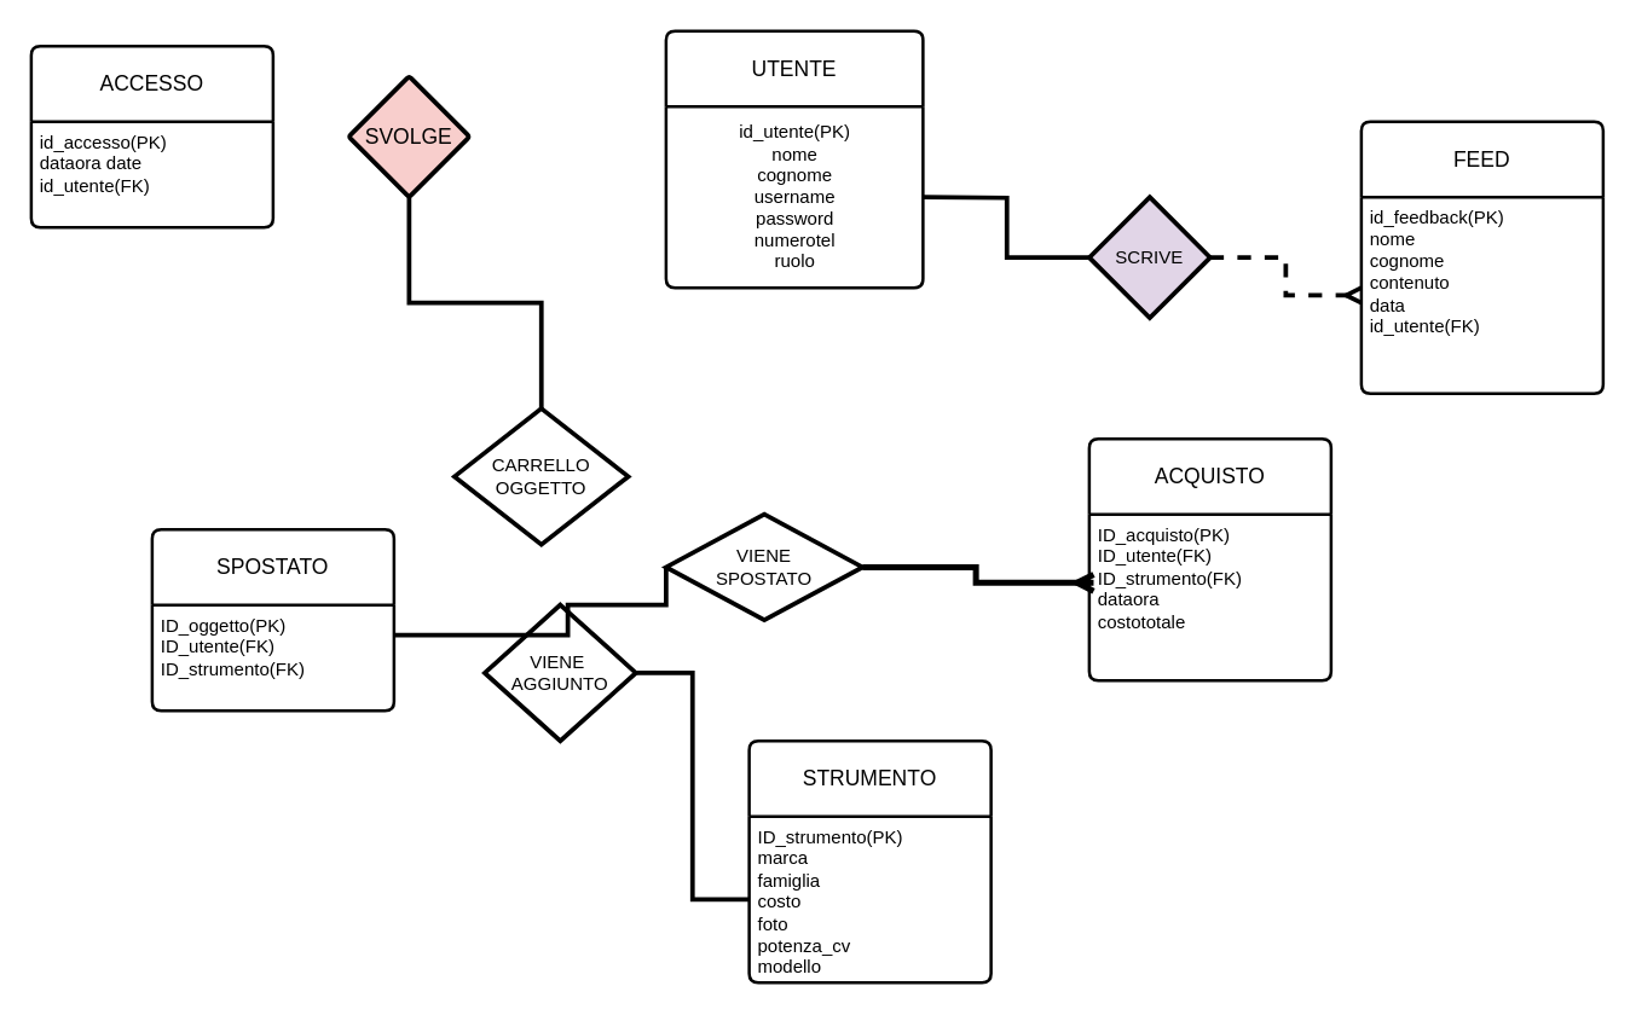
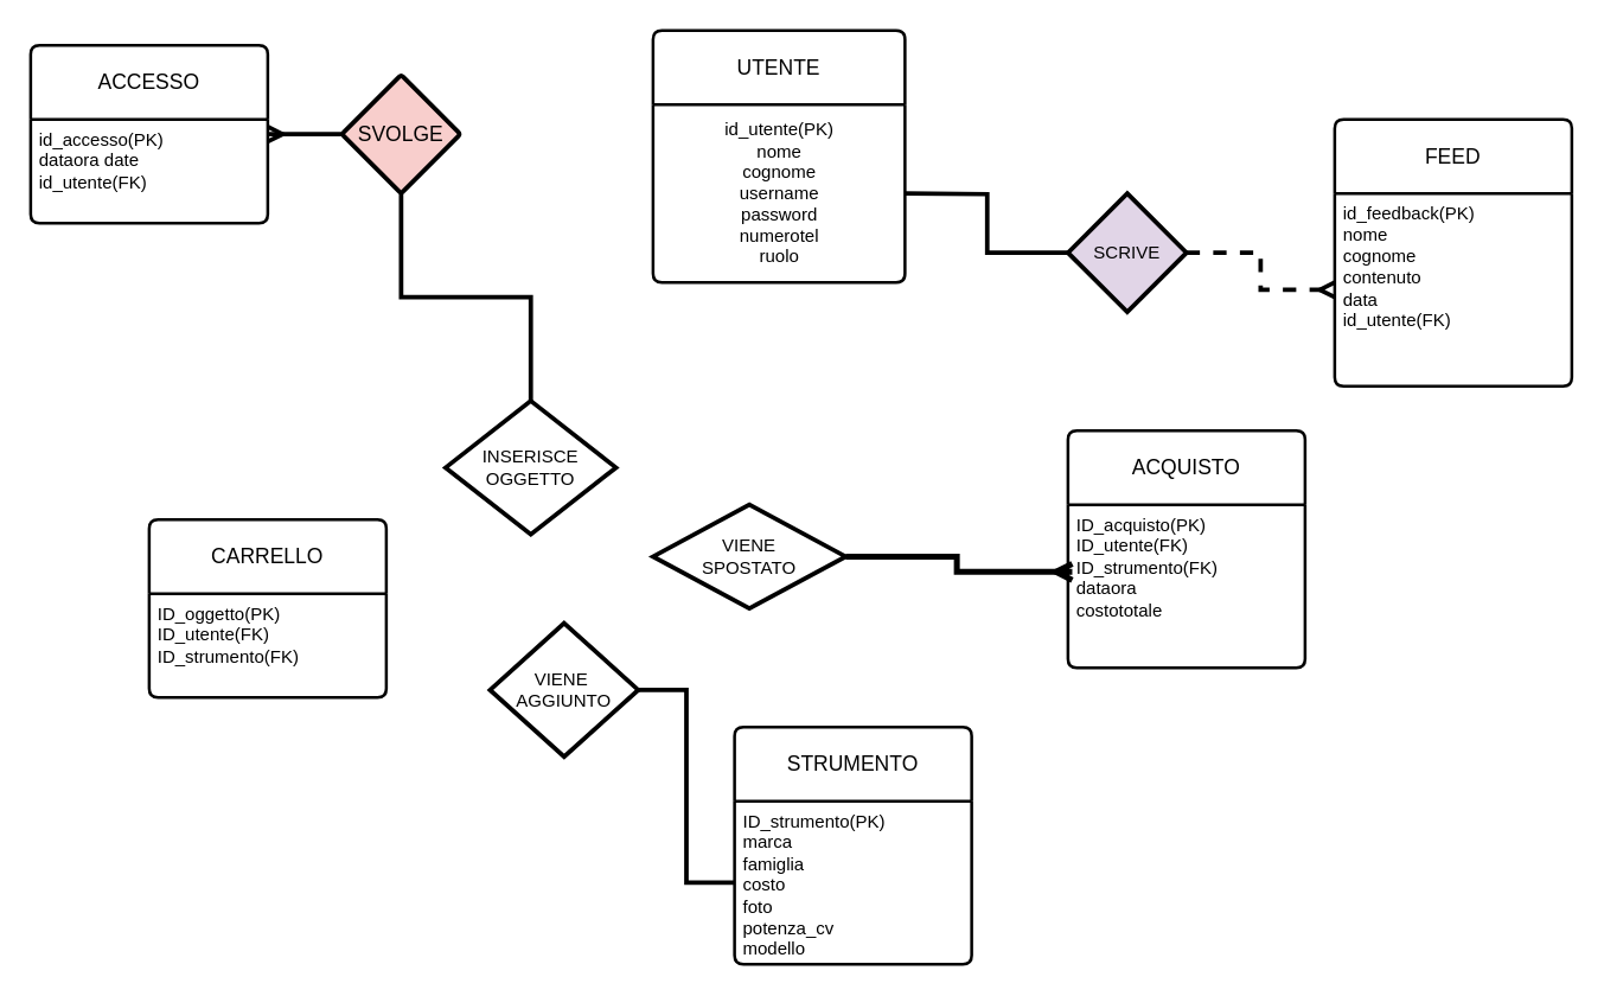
  <mxCell id="0" />
  <mxCell id="1" parent="0" />
+ <mxCell id="2" value="" style="edgeStyle=orthogonalEdgeStyle;rounded=0;orthogonalLoop=1;jettySize=auto;html=1;endArrow=none;endFill=0;strokeWidth=3;startArrow=ERmany;startFill=0;" edge="1" parent="1" source="3" target="16"><mxGeometry relative="1" as="geometry" /></mxCell>
  <mxCell id="3" value="ACCESSO" style="swimlane;childLayout=stackLayout;horizontal=1;startSize=50;horizontalStack=0;rounded=1;fontSize=14;fontStyle=0;strokeWidth=2;resizeParent=0;resizeLast=1;shadow=0;dashed=0;align=center;arcSize=4;whiteSpace=wrap;html=1;" vertex="1" parent="1"><mxGeometry x="20" y="30" width="160" height="120" as="geometry" /></mxCell>
  <mxCell id="4" value="id_accesso(PK)&lt;div&gt;dataora date&lt;/div&gt;&lt;div&gt;id_utente(FK)&lt;/div&gt;" style="align=left;strokeColor=none;fillColor=none;spacingLeft=4;fontSize=12;verticalAlign=top;resizable=0;rotatable=0;part=1;html=1;" vertex="1" parent="3"><mxGeometry y="50" width="160" height="70" as="geometry" /></mxCell>
  <mxCell id="5" value="UTENTE" style="swimlane;childLayout=stackLayout;horizontal=1;startSize=50;horizontalStack=0;rounded=1;fontSize=14;fontStyle=0;strokeWidth=2;resizeParent=0;resizeLast=1;shadow=0;dashed=0;align=center;arcSize=4;whiteSpace=wrap;html=1;" vertex="1" parent="1"><mxGeometry x="440" y="20" width="170" height="170" as="geometry" /></mxCell>
  <mxCell id="6" value="id_utente(PK)&lt;div&gt;nome&lt;/div&gt;&lt;div&gt;cognome&lt;/div&gt;&lt;div&gt;username&lt;/div&gt;&lt;div&gt;password&lt;/div&gt;&lt;div&gt;numerotel&lt;/div&gt;&lt;div&gt;ruolo&lt;/div&gt;" style="text;html=1;align=center;verticalAlign=middle;resizable=0;points=[];autosize=1;strokeColor=none;fillColor=none;" vertex="1" parent="5"><mxGeometry y="50" width="170" height="120" as="geometry" /></mxCell>
  <mxCell id="7" value="FEED" style="swimlane;childLayout=stackLayout;horizontal=1;startSize=50;horizontalStack=0;rounded=1;fontSize=14;fontStyle=0;strokeWidth=2;resizeParent=0;resizeLast=1;shadow=0;dashed=0;align=center;arcSize=4;whiteSpace=wrap;html=1;" vertex="1" parent="1"><mxGeometry x="900" y="80" width="160" height="180" as="geometry" /></mxCell>
  <mxCell id="8" value="id_feedback(PK)&lt;div&gt;nome&lt;/div&gt;&lt;div&gt;cognome&lt;/div&gt;&lt;div&gt;contenuto&lt;/div&gt;&lt;div&gt;data&lt;/div&gt;&lt;div&gt;id_utente(FK)&lt;/div&gt;" style="align=left;strokeColor=none;fillColor=none;spacingLeft=4;fontSize=12;verticalAlign=top;resizable=0;rotatable=0;part=1;html=1;" vertex="1" parent="7"><mxGeometry y="50" width="160" height="130" as="geometry" /></mxCell>
  <mxCell id="9" value="ACQUISTO" style="swimlane;childLayout=stackLayout;horizontal=1;startSize=50;horizontalStack=0;rounded=1;fontSize=14;fontStyle=0;strokeWidth=2;resizeParent=0;resizeLast=1;shadow=0;dashed=0;align=center;arcSize=4;whiteSpace=wrap;html=1;" vertex="1" parent="1"><mxGeometry x="720" y="290" width="160" height="160" as="geometry" /></mxCell>
  <mxCell id="10" value="ID_acquisto(PK)&lt;div&gt;ID_utente(FK)&lt;/div&gt;&lt;div&gt;ID_strumento(FK)&lt;br&gt;&lt;div&gt;dataora&lt;/div&gt;&lt;/div&gt;&lt;div&gt;costototale&lt;/div&gt;" style="align=left;strokeColor=none;fillColor=none;spacingLeft=4;fontSize=12;verticalAlign=top;resizable=0;rotatable=0;part=1;html=1;" vertex="1" parent="9"><mxGeometry y="50" width="160" height="110" as="geometry" /></mxCell>
  <mxCell id="11" value="STRUMENTO" style="swimlane;childLayout=stackLayout;horizontal=1;startSize=50;horizontalStack=0;rounded=1;fontSize=14;fontStyle=0;strokeWidth=2;resizeParent=0;resizeLast=1;shadow=0;dashed=0;align=center;arcSize=4;whiteSpace=wrap;html=1;" vertex="1" parent="1"><mxGeometry x="495" y="490" width="160" height="160" as="geometry"><mxRectangle x="265" y="530" width="130" height="50" as="alternateBounds" /></mxGeometry></mxCell>
  <mxCell id="12" value="ID_strumento(PK)&lt;div&gt;marca&lt;/div&gt;&lt;div&gt;famiglia&lt;/div&gt;&lt;div&gt;costo&lt;/div&gt;&lt;div&gt;foto&lt;/div&gt;&lt;div&gt;potenza_cv&lt;/div&gt;&lt;div&gt;modello&lt;/div&gt;" style="align=left;strokeColor=none;fillColor=none;spacingLeft=4;fontSize=12;verticalAlign=top;resizable=0;rotatable=0;part=1;html=1;" vertex="1" parent="11"><mxGeometry y="50" width="160" height="110" as="geometry" /></mxCell>
- <mxCell id="13" value="SPOSTATO" style="swimlane;childLayout=stackLayout;horizontal=1;startSize=50;horizontalStack=0;rounded=1;fontSize=14;fontStyle=0;strokeWidth=2;resizeParent=0;resizeLast=1;shadow=0;dashed=0;align=center;arcSize=4;whiteSpace=wrap;html=1;" vertex="1" parent="1"><mxGeometry x="100" y="350" width="160" height="120" as="geometry" /></mxCell>
+ <mxCell id="13" value="CARRELLO" style="swimlane;childLayout=stackLayout;horizontal=1;startSize=50;horizontalStack=0;rounded=1;fontSize=14;fontStyle=0;strokeWidth=2;resizeParent=0;resizeLast=1;shadow=0;dashed=0;align=center;arcSize=4;whiteSpace=wrap;html=1;" vertex="1" parent="1"><mxGeometry x="100" y="350" width="160" height="120" as="geometry" /></mxCell>
  <mxCell id="14" value="ID_oggetto(PK)&lt;div&gt;ID_utente(FK)&lt;/div&gt;&lt;div&gt;ID_strumento(FK)&lt;br&gt;&lt;/div&gt;" style="align=left;strokeColor=none;fillColor=none;spacingLeft=4;fontSize=12;verticalAlign=top;resizable=0;rotatable=0;part=1;html=1;" vertex="1" parent="13"><mxGeometry y="50" width="160" height="70" as="geometry" /></mxCell>
  <mxCell id="15" style="edgeStyle=orthogonalEdgeStyle;rounded=0;orthogonalLoop=1;jettySize=auto;html=1;endArrow=none;endFill=0;strokeWidth=3;" edge="1" parent="1" source="16" target="20"><mxGeometry relative="1" as="geometry" /></mxCell>
  <mxCell id="16" value="SVOLGE" style="rhombus;whiteSpace=wrap;html=1;fontSize=14;fontStyle=0;startSize=50;rounded=1;strokeWidth=3;shadow=0;dashed=0;arcSize=4;fillColor=#f8cecc;" vertex="1" parent="1"><mxGeometry y="50" width="80" height="80" as="geometry" x="230" /></mxCell>
  <mxCell id="17" style="edgeStyle=orthogonalEdgeStyle;rounded=0;orthogonalLoop=1;jettySize=auto;html=1;entryX=0;entryY=0.5;entryDx=0;entryDy=0;strokeWidth=3;endArrow=ERmany;endFill=0;dashed=1;" edge="1" parent="1" source="18" target="8"><mxGeometry relative="1" as="geometry" /></mxCell>
  <mxCell id="18" value="SCRIVE" style="rhombus;whiteSpace=wrap;html=1;strokeWidth=3;fillColor=#e1d5e7;" vertex="1" parent="1"><mxGeometry x="720" y="130" width="80" height="80" as="geometry" /></mxCell>
  <mxCell id="19" value="" style="edgeStyle=orthogonalEdgeStyle;rounded=0;orthogonalLoop=1;jettySize=auto;html=1;entryX=0;entryY=0.5;entryDx=0;entryDy=0;endArrow=none;endFill=0;strokeWidth=3;" edge="1" parent="1" target="18"><mxGeometry relative="1" as="geometry"><mxPoint x="610" y="130" as="sourcePoint" /><mxPoint x="690" y="210" as="targetPoint" /></mxGeometry></mxCell>
- <mxCell id="20" value="CARRELLO OGGETTO" style="shape=rhombus;perimeter=rhombusPerimeter;whiteSpace=wrap;html=1;align=center;strokeWidth=3;" vertex="1" parent="1"><mxGeometry x="300" y="270" width="115" height="90" as="geometry" /></mxCell>
+ <mxCell id="20" value="INSERISCE OGGETTO" style="shape=rhombus;perimeter=rhombusPerimeter;whiteSpace=wrap;html=1;align=center;strokeWidth=3;" vertex="1" parent="1"><mxGeometry x="300" y="270" width="115" height="90" as="geometry" /></mxCell>
  <mxCell id="21" style="edgeStyle=orthogonalEdgeStyle;rounded=0;orthogonalLoop=1;jettySize=auto;html=1;entryX=0;entryY=0.5;entryDx=0;entryDy=0;endArrow=none;endFill=0;strokeWidth=3;" edge="1" parent="1" source="22" target="12"><mxGeometry relative="1" as="geometry" /></mxCell>
- <mxCell id="22" value="VIENE&amp;nbsp; AGGIUNTO" style="shape=rhombus;perimeter=rhombusPerimeter;whiteSpace=wrap;html=1;align=center;strokeWidth=3;" vertex="1" parent="1"><mxGeometry x="320" y="400" width="100" height="90" as="geometry" /></mxCell>
- <mxCell id="23" style="edgeStyle=orthogonalEdgeStyle;rounded=0;orthogonalLoop=1;jettySize=auto;html=1;strokeWidth=3;endArrow=none;endFill=0;entryX=0;entryY=0.5;entryDx=0;entryDy=0;" edge="1" parent="1" source="14" target="24"><mxGeometry relative="1" as="geometry"><mxPoint x="460" y="390" as="targetPoint" /><Array as="points"><mxPoint x="375" y="420" /><mxPoint x="375" y="400" /></Array></mxGeometry></mxCell>
+ <mxCell id="22" value="VIENE&amp;nbsp; AGGIUNTO" style="shape=rhombus;perimeter=rhombusPerimeter;whiteSpace=wrap;html=1;align=center;strokeWidth=3;" vertex="1" parent="1"><mxGeometry x="330" y="420" width="100" height="90" as="geometry" /></mxCell>
  <mxCell id="24" value="VIENE&lt;div&gt;SPOSTATO&lt;/div&gt;" style="shape=rhombus;perimeter=rhombusPerimeter;whiteSpace=wrap;html=1;align=center;strokeWidth=3;" vertex="1" parent="1"><mxGeometry x="440" y="340" width="130" height="70" as="geometry" /></mxCell>
  <mxCell id="25" style="edgeStyle=orthogonalEdgeStyle;rounded=0;orthogonalLoop=1;jettySize=auto;html=1;entryX=0.018;entryY=0.412;entryDx=0;entryDy=0;entryPerimeter=0;endArrow=ERmany;endFill=0;strokeWidth=4;" edge="1" parent="1" source="24" target="10"><mxGeometry relative="1" as="geometry" /></mxCell>
